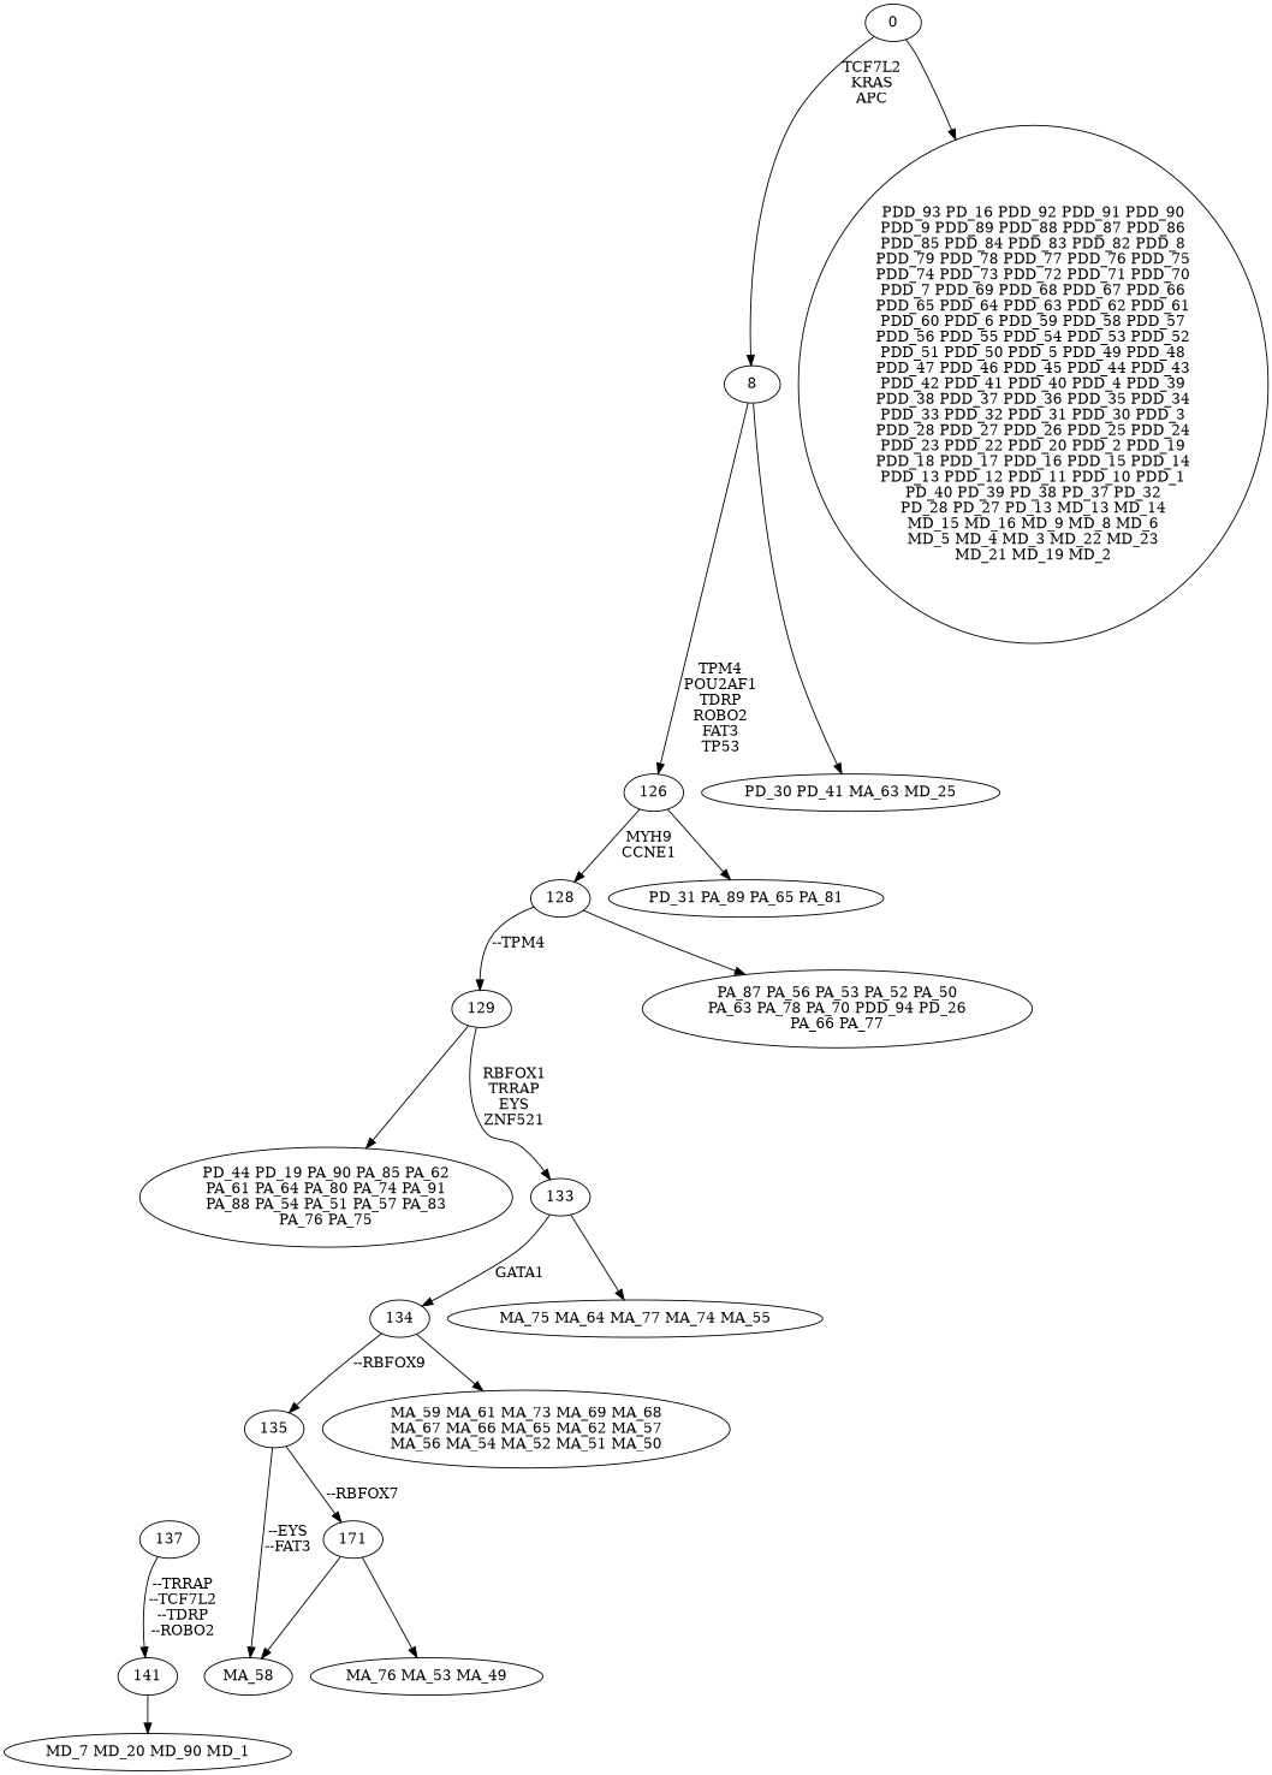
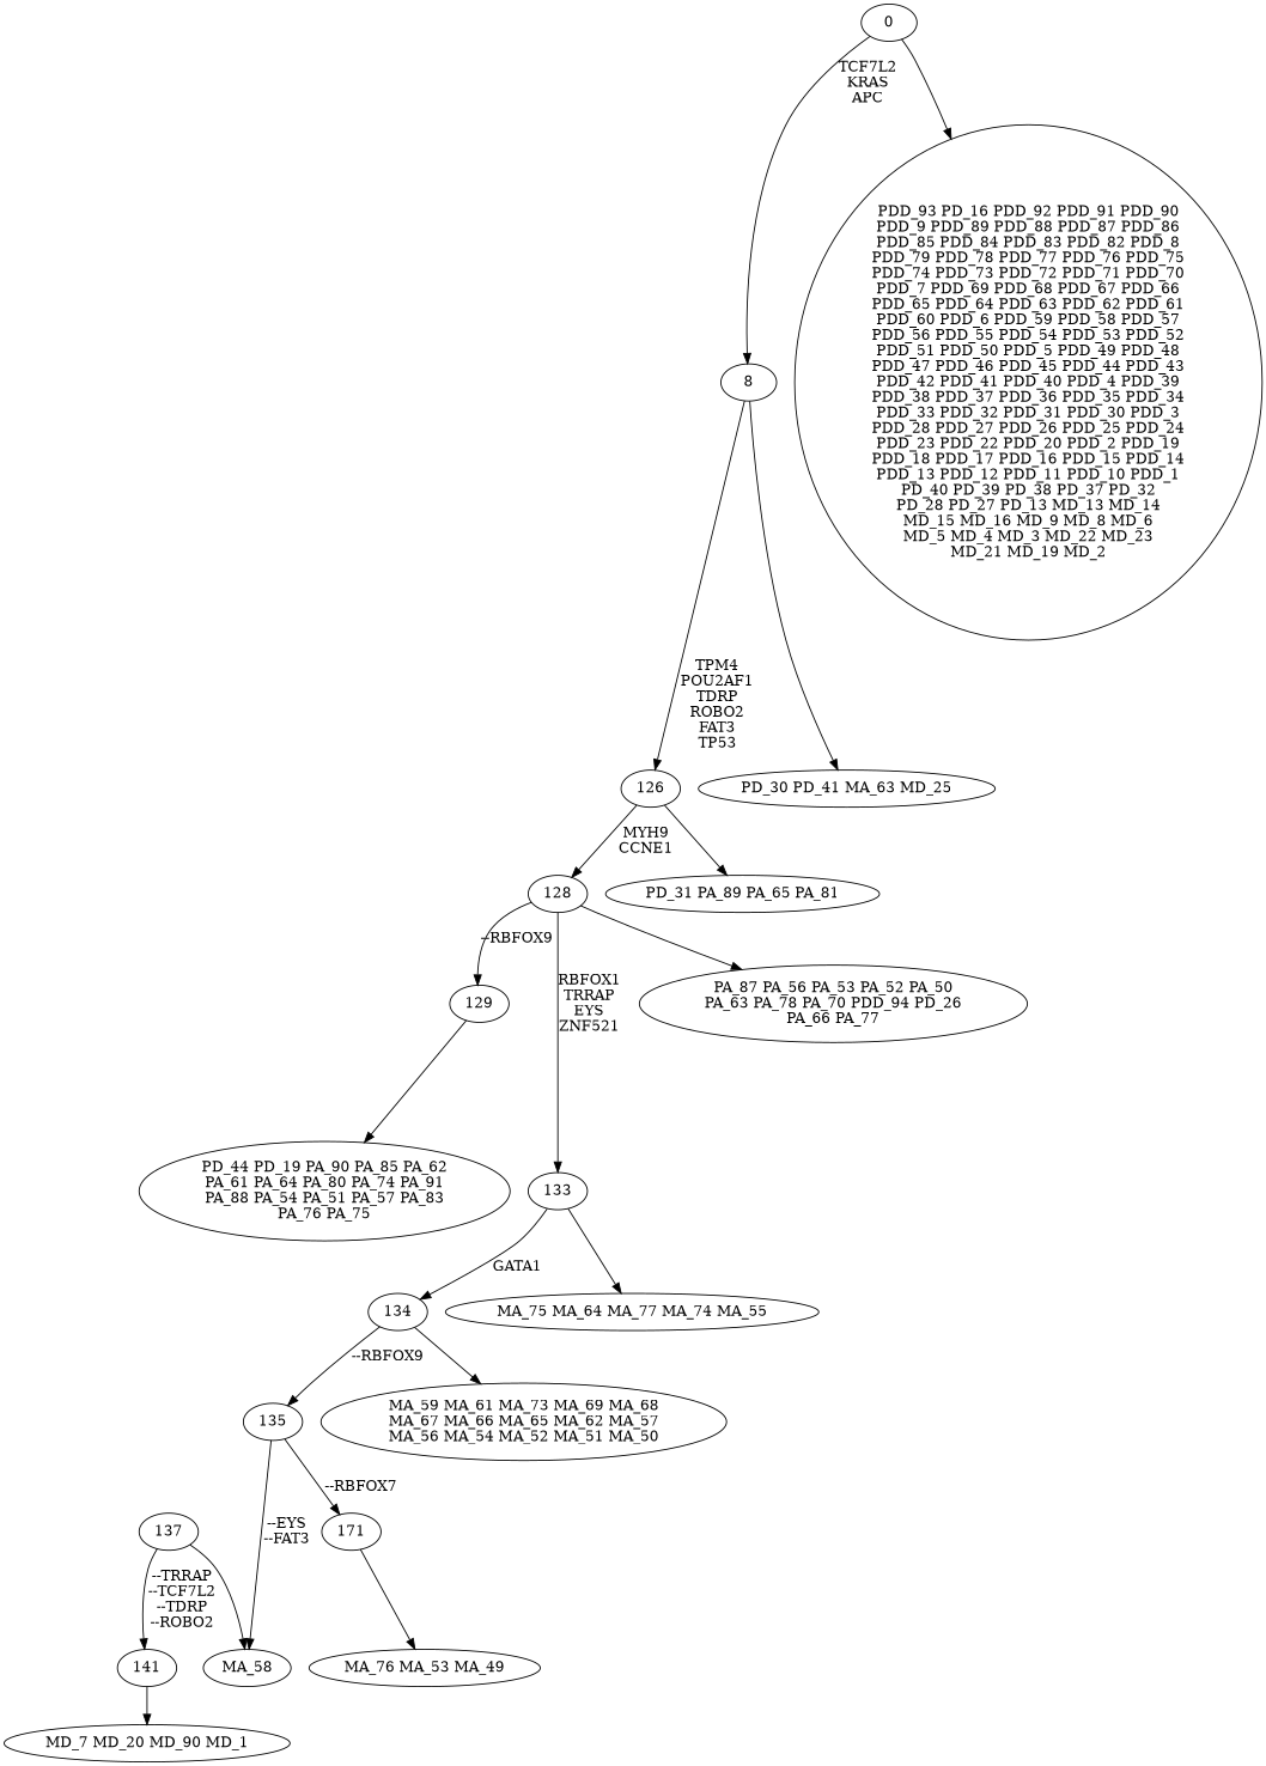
  digraph {
    n1 [label="MA_76 MA_53 MA_49"]
    171
    n3 [label="MD_7 MD_20 MD_90 MD_1"]
    141
    137
    n6 [label=MA_58]
    135
    134
    n9 [label="MA_59 MA_61 MA_73 MA_69 MA_68\nMA_67 MA_66 MA_65 MA_62 MA_57\nMA_56 MA_54 MA_52 MA_51 MA_50"]
    133
    n11 [label="MA_75 MA_64 MA_77 MA_74 MA_55"]
    129
    n13 [label="PD_44 PD_19 PA_90 PA_85 PA_62\nPA_61 PA_64 PA_80 PA_74 PA_91\nPA_88 PA_54 PA_51 PA_57 PA_83\nPA_76 PA_75"]
    128
    n15 [label="PA_87 PA_56 PA_53 PA_52 PA_50\nPA_63 PA_78 PA_70 PDD_94 PD_26\nPA_66 PA_77"]
    126
    n17 [label="PD_31 PA_89 PA_65 PA_81"]
    8
    n19 [label="PD_30 PD_41 MA_63 MD_25"]
    0
    n21 [label="PDD_93 PD_16 PDD_92 PDD_91 PDD_90\nPDD_9 PDD_89 PDD_88 PDD_87 PDD_86\nPDD_85 PDD_84 PDD_83 PDD_82 PDD_8\nPDD_79 PDD_78 PDD_77 PDD_76 PDD_75\nPDD_74 PDD_73 PDD_72 PDD_71 PDD_70\nPDD_7 PDD_69 PDD_68 PDD_67 PDD_66\nPDD_65 PDD_64 PDD_63 PDD_62 PDD_61\nPDD_60 PDD_6 PDD_59 PDD_58 PDD_57\nPDD_56 PDD_55 PDD_54 PDD_53 PDD_52\nPDD_51 PDD_50 PDD_5 PDD_49 PDD_48\nPDD_47 PDD_46 PDD_45 PDD_44 PDD_43\nPDD_42 PDD_41 PDD_40 PDD_4 PDD_39\nPDD_38 PDD_37 PDD_36 PDD_35 PDD_34\nPDD_33 PDD_32 PDD_31 PDD_30 PDD_3\nPDD_28 PDD_27 PDD_26 PDD_25 PDD_24\nPDD_23 PDD_22 PDD_20 PDD_2 PDD_19\nPDD_18 PDD_17 PDD_16 PDD_15 PDD_14\nPDD_13 PDD_12 PDD_11 PDD_10 PDD_1\nPD_40 PD_39 PD_38 PD_37 PD_32\nPD_28 PD_27 PD_13 MD_13 MD_14\nMD_15 MD_16 MD_9 MD_8 MD_6\nMD_5 MD_4 MD_3 MD_22 MD_23\nMD_21 MD_19 MD_2"]
    171 -> n1
    141 -> n3
    137 -> 141 [label="--TRRAP\n--TCF7L2\n--TDRP\n--ROBO2"]
-   171 -> n6
+   137 -> n6
    135 -> 171 [label="--RBFOX7"]
    135 -> n6 [label="--EYS\n--FAT3"]
    134 -> 135 [label="--RBFOX9"]
    134 -> n9
    133 -> 134 [label=GATA1]
    133 -> n11
-   129 -> 133 [label="RBFOX1\nTRRAP\nEYS\nZNF521"]
+   128 -> 133 [label="RBFOX1\nTRRAP\nEYS\nZNF521"]
    129 -> n13
-   128 -> 129 [label="--TPM4"]
+   128 -> 129 [label="--RBFOX9"]
    128 -> n15
    126 -> 128 [label="MYH9\nCCNE1"]
    126 -> n17
    8 -> 126 [label="TPM4\nPOU2AF1\nTDRP\nROBO2\nFAT3\nTP53"]
    8 -> n19
    0 -> 8 [label="TCF7L2\nKRAS\nAPC"]
    0 -> n21
  }
